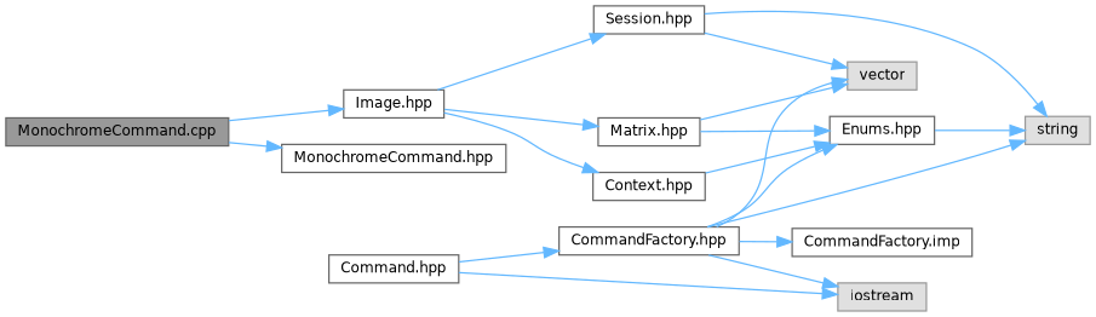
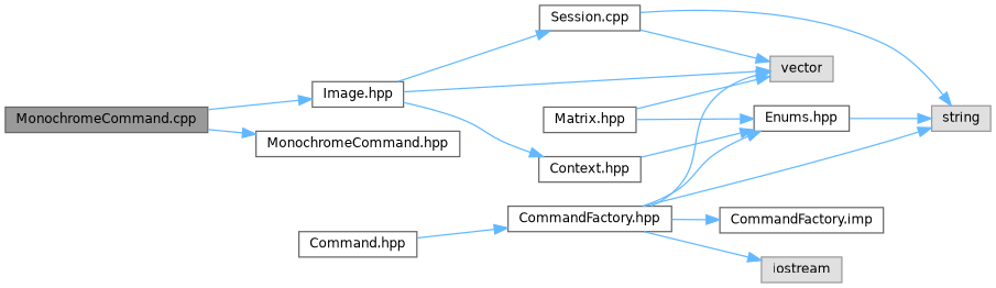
  digraph {
    rankdir=LR
    node [color=grey40 fillcolor=white fontname=Helvetica fontsize=10 shape=box style=filled]
    edge [color=steelblue1 fontname=Helvetica fontsize=10 labelfontname=Helvetica labelfontsize=10 style=solid]
    n1 [color=gray40 fillcolor=grey60 fontcolor=black height=0.2 label="MonochromeCommand.cpp" width=0.4]
    n2 [height=0.2 label="MonochromeCommand.hpp" width=0.4]
    n3 [height=0.2 label="Image.hpp" width=0.4]
    n4 [height=0.2 label="Context.hpp" width=0.4]
    n5 [height=0.2 label="Matrix.hpp" width=0.4]
-   n6 [height=0.2 label="Session.hpp" width=0.4]
+   n6 [height=0.2 label="Session.cpp" width=0.4]
    n7 [height=0.2 label="Command.hpp" width=0.4]
    n8 [height=0.2 label="CommandFactory.hpp" width=0.4]
    n9 [color=grey60 fillcolor="#E0E0E0" height=0.2 label=iostream width=0.4]
    n10 [height=0.2 label="Enums.hpp" width=0.4]
    n11 [color=grey60 fillcolor="#E0E0E0" height=0.2 label=string width=0.4]
    n12 [color=grey60 fillcolor="#E0E0E0" height=0.2 label=vector width=0.4]
    n13 [height=0.2 label="CommandFactory.imp" width=0.4]
    n1 -> n2
    n1 -> n3
    n3 -> n4
-   n3 -> n5
+   n3 -> n12
    n3 -> n6
    n4 -> n10
    n5 -> n10
    n5 -> n12
    n6 -> n11
    n6 -> n12
    n7 -> n8
-   n7 -> n9
    n8 -> n9
    n8 -> n10
    n8 -> n11
    n8 -> n12
    n8 -> n13
    n10 -> n11
  }
